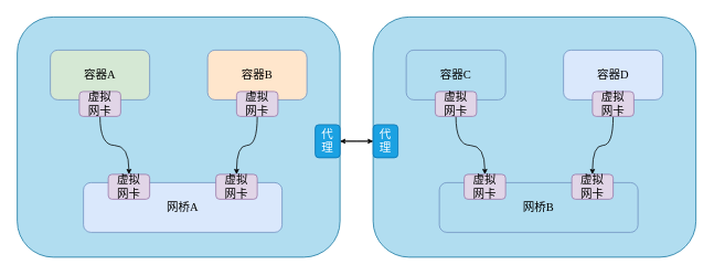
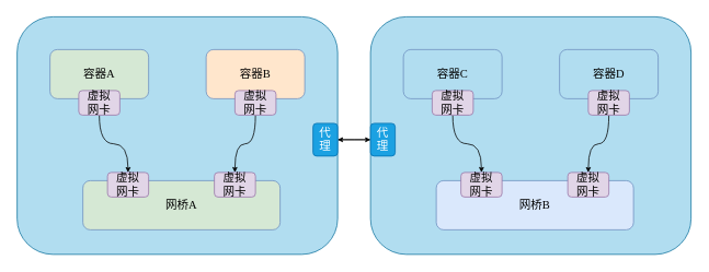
  <mxCell id="0" />
  <mxCell id="1" parent="0" />
  <mxCell id="2" style="edgeStyle=orthogonalEdgeStyle;curved=1;rounded=0;orthogonalLoop=1;jettySize=auto;html=1;exitX=0;exitY=0.5;exitDx=0;exitDy=0;entryX=1;entryY=0.5;entryDx=0;entryDy=0;fontFamily=Times New Roman;fontSize=14;fontColor=default;startSize=4;endSize=4;" edge="1" parent="1" source="18" target="7"><mxGeometry relative="1" as="geometry" /></mxCell>
  <mxCell id="3" style="edgeStyle=orthogonalEdgeStyle;curved=1;rounded=0;orthogonalLoop=1;jettySize=auto;html=1;exitX=1;exitY=0.5;exitDx=0;exitDy=0;entryX=0;entryY=0.5;entryDx=0;entryDy=0;fontFamily=Times New Roman;fontSize=14;fontColor=default;startSize=4;endSize=4;" edge="1" parent="1" source="7" target="18"><mxGeometry relative="1" as="geometry" /></mxCell>
  <mxCell id="4" value="" style="rounded=1;whiteSpace=wrap;html=1;fontSize=14;fontFamily=Times New Roman;container=0;fillColor=#b1ddf0;strokeColor=#10739e;" vertex="1" parent="1"><mxGeometry width="390" height="290" as="geometry" x="20" y="20" /></mxCell>
  <mxCell id="5" style="edgeStyle=orthogonalEdgeStyle;rounded=0;orthogonalLoop=1;jettySize=auto;html=1;exitX=0.5;exitY=1;exitDx=0;exitDy=0;entryX=0.5;entryY=0;entryDx=0;entryDy=0;fontFamily=Times New Roman;fontSize=14;fontColor=default;curved=1;startSize=4;endSize=4;" edge="1" parent="1" source="9" target="13"><mxGeometry relative="1" as="geometry" /></mxCell>
  <mxCell id="6" style="edgeStyle=orthogonalEdgeStyle;curved=1;rounded=0;orthogonalLoop=1;jettySize=auto;html=1;exitX=0.5;exitY=1;exitDx=0;exitDy=0;entryX=0.5;entryY=0;entryDx=0;entryDy=0;fontFamily=Times New Roman;fontSize=14;fontColor=default;startSize=4;endSize=4;" edge="1" parent="1" source="11" target="14"><mxGeometry relative="1" as="geometry" /></mxCell>
  <mxCell id="7" value="代&lt;br&gt;理" style="rounded=1;whiteSpace=wrap;html=1;strokeColor=#006EAF;fontFamily=Times New Roman;fontSize=14;fontColor=#ffffff;fillColor=#1ba1e2;container=0;" vertex="1" parent="1"><mxGeometry x="380" y="150" width="30" height="40" as="geometry" /></mxCell>
  <mxCell id="8" value="容器A" style="rounded=1;whiteSpace=wrap;html=1;movable=1;resizable=1;rotatable=1;deletable=1;editable=1;connectable=1;fontSize=14;fontFamily=Times New Roman;fillColor=#d5e8d4;strokeColor=#6c8ebf;container=0;" vertex="1" parent="1"><mxGeometry x="60" y="60" width="120" height="60" as="geometry" /></mxCell>
  <mxCell id="9" value="虚拟&lt;br&gt;网卡" style="rounded=1;whiteSpace=wrap;html=1;movable=1;resizable=1;rotatable=1;deletable=1;editable=1;connectable=1;fontSize=14;fontFamily=Times New Roman;container=0;fillColor=#e1d5e7;strokeColor=#9673a6;" vertex="1" parent="1"><mxGeometry x="95" y="110" width="50" height="30" as="geometry" /></mxCell>
  <mxCell id="10" value="容器B" style="rounded=1;whiteSpace=wrap;html=1;movable=1;resizable=1;rotatable=1;deletable=1;editable=1;connectable=1;fontSize=14;fontFamily=Times New Roman;fillColor=#ffe6cc;strokeColor=#6c8ebf;container=0;" vertex="1" parent="1"><mxGeometry x="250" y="60" width="120" height="60" as="geometry" /></mxCell>
  <mxCell id="11" value="虚拟&lt;br&gt;网卡" style="rounded=1;whiteSpace=wrap;html=1;movable=1;resizable=1;rotatable=1;deletable=1;editable=1;connectable=1;fontSize=14;fontFamily=Times New Roman;container=0;fillColor=#e1d5e7;strokeColor=#9673a6;" vertex="1" parent="1"><mxGeometry x="285" y="110" width="50" height="30" as="geometry" /></mxCell>
- <mxCell id="12" value="网桥A" style="rounded=1;whiteSpace=wrap;html=1;fontSize=14;fontFamily=Times New Roman;container=0;fillColor=#dae8fc;strokeColor=#6c8ebf;" vertex="1" parent="1"><mxGeometry x="100" y="220" width="240" height="60" as="geometry" /></mxCell>
+ <mxCell id="12" value="网桥A" style="rounded=1;whiteSpace=wrap;html=1;fontSize=14;fontFamily=Times New Roman;container=0;fillColor=#d5e8d4;strokeColor=#6c8ebf;" vertex="1" parent="1"><mxGeometry x="100" y="220" width="240" height="60" as="geometry" /></mxCell>
  <mxCell id="13" value="虚拟&lt;br&gt;网卡" style="rounded=1;whiteSpace=wrap;html=1;fontSize=14;fontFamily=Times New Roman;container=0;fillColor=#e1d5e7;strokeColor=#9673a6;" vertex="1" parent="1"><mxGeometry x="130" y="210" width="50" height="30" as="geometry" /></mxCell>
  <mxCell id="14" value="虚拟&lt;br&gt;网卡" style="rounded=1;whiteSpace=wrap;html=1;fontSize=14;fontFamily=Times New Roman;container=0;fillColor=#e1d5e7;strokeColor=#9673a6;" vertex="1" parent="1"><mxGeometry x="260" y="210" width="50" height="30" as="geometry" /></mxCell>
  <mxCell id="15" value="" style="rounded=1;whiteSpace=wrap;html=1;fontSize=14;fontFamily=Times New Roman;container=0;fillColor=#b1ddf0;strokeColor=#10739e;" vertex="1" parent="1"><mxGeometry x="450" width="390" height="290" as="geometry" y="20" /></mxCell>
  <mxCell id="16" style="edgeStyle=orthogonalEdgeStyle;rounded=0;orthogonalLoop=1;jettySize=auto;html=1;exitX=0.5;exitY=1;exitDx=0;exitDy=0;entryX=0.5;entryY=0;entryDx=0;entryDy=0;fontFamily=Times New Roman;fontSize=14;fontColor=default;curved=1;startSize=4;endSize=4;" edge="1" parent="1" source="20" target="24"><mxGeometry relative="1" as="geometry" /></mxCell>
  <mxCell id="17" style="edgeStyle=orthogonalEdgeStyle;curved=1;rounded=0;orthogonalLoop=1;jettySize=auto;html=1;exitX=0.5;exitY=1;exitDx=0;exitDy=0;entryX=0.5;entryY=0;entryDx=0;entryDy=0;fontFamily=Times New Roman;fontSize=14;fontColor=default;startSize=4;endSize=4;" edge="1" parent="1" source="22" target="25"><mxGeometry relative="1" as="geometry" /></mxCell>
  <mxCell id="18" value="代&lt;br&gt;理" style="rounded=1;whiteSpace=wrap;html=1;strokeColor=#006EAF;fontFamily=Times New Roman;fontSize=14;fontColor=#ffffff;fillColor=#1ba1e2;container=0;" vertex="1" parent="1"><mxGeometry x="450" y="150" width="30" height="40" as="geometry" /></mxCell>
  <mxCell id="19" value="容器C" style="rounded=1;whiteSpace=wrap;html=1;movable=1;resizable=1;rotatable=1;deletable=1;editable=1;connectable=1;fontSize=14;fontFamily=Times New Roman;fillColor=#b1ddf0;strokeColor=#6c8ebf;container=0;" vertex="1" parent="1"><mxGeometry x="490" y="60" width="120" height="60" as="geometry" /></mxCell>
  <mxCell id="20" value="虚拟&lt;br&gt;网卡" style="rounded=1;whiteSpace=wrap;html=1;movable=1;resizable=1;rotatable=1;deletable=1;editable=1;connectable=1;fontSize=14;fontFamily=Times New Roman;container=0;fillColor=#e1d5e7;strokeColor=#9673a6;" vertex="1" parent="1"><mxGeometry x="525" y="110" width="50" height="30" as="geometry" /></mxCell>
- <mxCell id="21" value="容器D" style="rounded=1;whiteSpace=wrap;html=1;movable=1;resizable=1;rotatable=1;deletable=1;editable=1;connectable=1;fontSize=14;fontFamily=Times New Roman;fillColor=#dae8fc;strokeColor=#6c8ebf;container=0;" vertex="1" parent="1"><mxGeometry x="680" y="60" width="120" height="60" as="geometry" /></mxCell>
+ <mxCell id="21" value="容器D" style="rounded=1;whiteSpace=wrap;html=1;movable=1;resizable=1;rotatable=1;deletable=1;editable=1;connectable=1;fontSize=14;fontFamily=Times New Roman;fillColor=#b1ddf0;strokeColor=#6c8ebf;container=0;" vertex="1" parent="1"><mxGeometry x="680" y="60" width="120" height="60" as="geometry" /></mxCell>
  <mxCell id="22" value="虚拟&lt;br&gt;网卡" style="rounded=1;whiteSpace=wrap;html=1;movable=1;resizable=1;rotatable=1;deletable=1;editable=1;connectable=1;fontSize=14;fontFamily=Times New Roman;container=0;fillColor=#e1d5e7;strokeColor=#9673a6;" vertex="1" parent="1"><mxGeometry x="715" y="110" width="50" height="30" as="geometry" /></mxCell>
- <mxCell id="23" value="网桥B" style="rounded=1;whiteSpace=wrap;html=1;fontSize=14;fontFamily=Times New Roman;container=0;fillColor=#b1ddf0;strokeColor=#6c8ebf;" vertex="1" parent="1"><mxGeometry x="530" y="220" width="240" height="60" as="geometry" /></mxCell>
+ <mxCell id="23" value="网桥B" style="rounded=1;whiteSpace=wrap;html=1;fontSize=14;fontFamily=Times New Roman;container=0;fillColor=#dae8fc;strokeColor=#6c8ebf;" vertex="1" parent="1"><mxGeometry x="530" y="220" width="240" height="60" as="geometry" /></mxCell>
  <mxCell id="24" value="虚拟&lt;br&gt;网卡" style="rounded=1;whiteSpace=wrap;html=1;fontSize=14;fontFamily=Times New Roman;container=0;fillColor=#e1d5e7;strokeColor=#9673a6;" vertex="1" parent="1"><mxGeometry x="560" y="210" width="50" height="30" as="geometry" /></mxCell>
  <mxCell id="25" value="虚拟&lt;br&gt;网卡" style="rounded=1;whiteSpace=wrap;html=1;fontSize=14;fontFamily=Times New Roman;container=0;fillColor=#e1d5e7;strokeColor=#9673a6;" vertex="1" parent="1"><mxGeometry x="690" y="210" width="50" height="30" as="geometry" /></mxCell>
